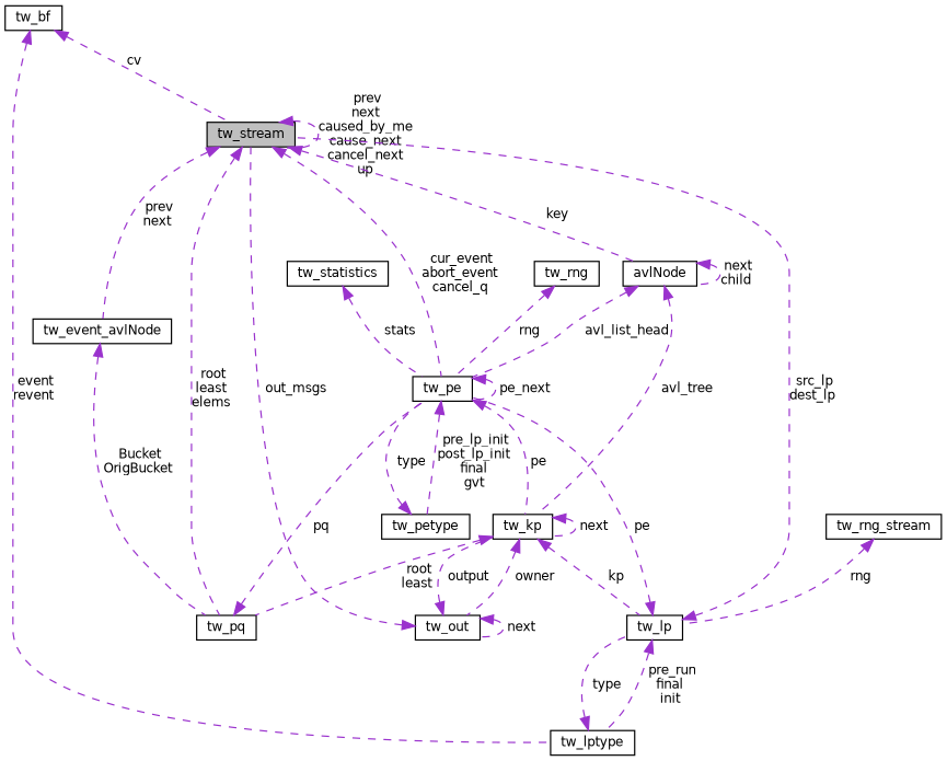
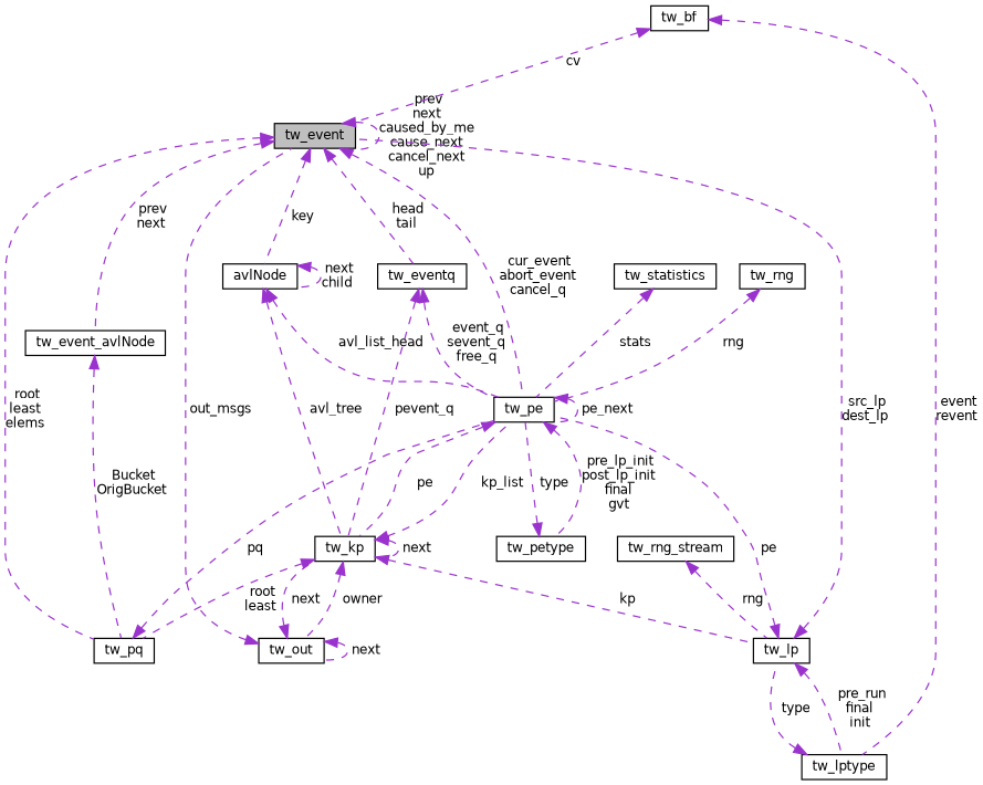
  digraph {
    node [color=black fillcolor=white fontname=Helvetica fontsize=10 shape=record style=filled]
    edge [color=darkorchid3 dir=back fontname=Helvetica fontsize=10 labelfontname=Helvetica labelfontsize=10 style=dashed]
-   n1 [fillcolor=grey75 fontcolor=black height=0.2 label=tw_stream width=0.4]
+   n1 [fillcolor=grey75 fontcolor=black height=0.2 label=tw_event width=0.4]
+   n2 [height=0.2 label=tw_eventq width=0.4]
    n3 [height=0.2 label=avlNode width=0.4]
    n4 [height=0.2 label=tw_pe width=0.4]
    n5 [height=0.2 label=tw_pq width=0.4]
    n6 [height=0.2 label=tw_event_avlNode width=0.4]
    n7 [height=0.2 label=tw_kp width=0.4]
    n8 [height=0.2 label=tw_petype width=0.4]
    n9 [height=0.2 label=tw_out width=0.4]
    n10 [height=0.2 label=tw_lp width=0.4]
    n11 [height=0.2 label=tw_lptype width=0.4]
    n12 [height=0.2 label=tw_statistics width=0.4]
    n13 [height=0.2 label=tw_rng width=0.4]
    n14 [height=0.2 label=tw_rng_stream width=0.4]
    n15 [height=0.2 label=tw_bf width=0.4]
    n1 -> n1 [label=" prev\nnext\ncaused_by_me\ncause_next\ncancel_next\nup"]
+   n1 -> n2 [label=" head\ntail"]
    n1 -> n3 [label=" key"]
    n1 -> n4 [label=" cur_event\nabort_event\ncancel_q"]
    n1 -> n5 [label=" root\nleast\nelems"]
    n1 -> n6 [label=" prev\nnext"]
+   n2 -> n4 [label=" event_q\nsevent_q\nfree_q"]
+   n2 -> n7 [label=" pevent_q"]
    n3 -> n3 [label=" next\nchild"]
    n3 -> n4 [label=" avl_list_head"]
    n3 -> n7 [label=" avl_tree"]
    n4 -> n4 [label=" pe_next"]
    n4 -> n7 [label=" pe"]
    n4 -> n8 [label=" pre_lp_init\npost_lp_init\nfinal\ngvt"]
    n5 -> n4 [label=" pq"]
    n6 -> n5 [label=" Bucket\nOrigBucket"]
+   n7 -> n4 [label=" kp_list"]
    n7 -> n5 [label=" root\nleast"]
    n7 -> n7 [label=" next"]
    n7 -> n9 [label=" owner"]
    n7 -> n10 [label=" kp"]
    n8 -> n4 [label=" type"]
    n9 -> n1 [label=" out_msgs"]
-   n9 -> n7 [label=" output"]
+   n9 -> n7 [label=" next"]
    n9 -> n9 [label=" next"]
    n10 -> n1 [label=" src_lp\ndest_lp"]
    n10 -> n4 [label=" pe"]
    n10 -> n11 [label=" pre_run\nfinal\ninit"]
    n11 -> n10 [label=" type"]
    n12 -> n4 [label=" stats"]
    n13 -> n4 [label=" rng"]
    n14 -> n10 [label=" rng"]
    n15 -> n1 [label=" cv"]
    n15 -> n11 [label=" event\nrevent"]
  }
